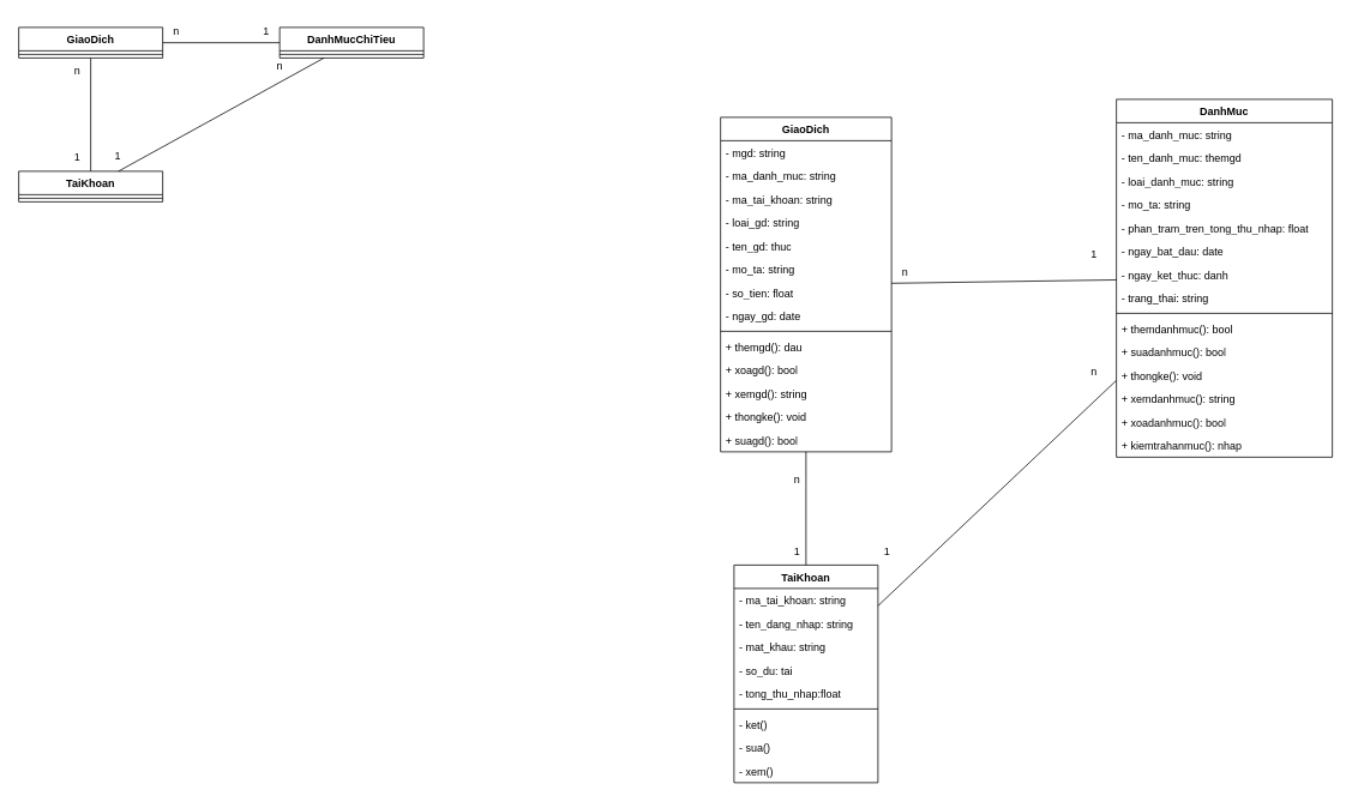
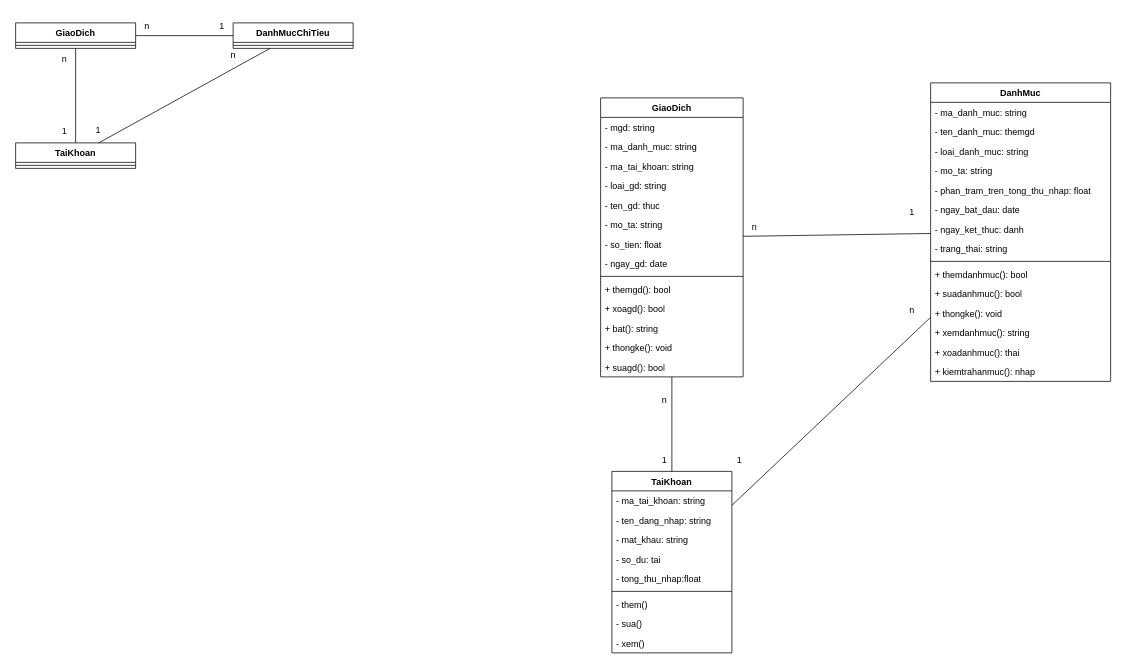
  <mxCell id="0" />
  <mxCell id="1" parent="0" />
  <mxCell id="2" value="GiaoDich" style="swimlane;fontStyle=1;align=center;verticalAlign=top;childLayout=stackLayout;horizontal=1;startSize=26;horizontalStack=0;resizeParent=1;resizeParentMax=0;resizeLast=0;collapsible=1;marginBottom=0;whiteSpace=wrap;html=1;" parent="1" vertex="1"><mxGeometry x="20" y="30" width="160" height="34" as="geometry" /></mxCell>
  <mxCell id="3" value="" style="line;strokeWidth=1;fillColor=none;align=left;verticalAlign=middle;spacingTop=-1;spacingLeft=3;spacingRight=3;rotatable=0;labelPosition=right;points=[];portConstraint=eastwest;strokeColor=inherit;" parent="2" vertex="1"><mxGeometry y="26" width="160" height="8" as="geometry" /></mxCell>
  <mxCell id="4" value="DanhMucChiTieu" style="swimlane;fontStyle=1;align=center;verticalAlign=top;childLayout=stackLayout;horizontal=1;startSize=26;horizontalStack=0;resizeParent=1;resizeParentMax=0;resizeLast=0;collapsible=1;marginBottom=0;whiteSpace=wrap;html=1;" parent="1" vertex="1"><mxGeometry x="310" y="30" width="160" height="34" as="geometry" /></mxCell>
  <mxCell id="5" value="" style="line;strokeWidth=1;fillColor=none;align=left;verticalAlign=middle;spacingTop=-1;spacingLeft=3;spacingRight=3;rotatable=0;labelPosition=right;points=[];portConstraint=eastwest;strokeColor=inherit;" parent="4" vertex="1"><mxGeometry y="26" width="160" height="8" as="geometry" /></mxCell>
  <mxCell id="6" value="TaiKhoan" style="swimlane;fontStyle=1;align=center;verticalAlign=top;childLayout=stackLayout;horizontal=1;startSize=26;horizontalStack=0;resizeParent=1;resizeParentMax=0;resizeLast=0;collapsible=1;marginBottom=0;whiteSpace=wrap;html=1;" parent="1" vertex="1"><mxGeometry x="20" y="190" width="160" height="34" as="geometry" /></mxCell>
  <mxCell id="7" value="" style="line;strokeWidth=1;fillColor=none;align=left;verticalAlign=middle;spacingTop=-1;spacingLeft=3;spacingRight=3;rotatable=0;labelPosition=right;points=[];portConstraint=eastwest;strokeColor=inherit;" parent="6" vertex="1"><mxGeometry y="26" width="160" height="8" as="geometry" /></mxCell>
  <mxCell id="8" value="" style="endArrow=none;html=1;rounded=0;" parent="1" source="6" target="2" edge="1"><mxGeometry width="50" height="50" relative="1" as="geometry"><mxPoint x="300" y="180" as="sourcePoint" /><mxPoint x="350" y="130" as="targetPoint" /></mxGeometry></mxCell>
  <mxCell id="9" value="" style="endArrow=none;html=1;rounded=0;" parent="1" source="6" target="4" edge="1"><mxGeometry width="50" height="50" relative="1" as="geometry"><mxPoint x="110" y="200" as="sourcePoint" /><mxPoint x="110" y="74" as="targetPoint" /></mxGeometry></mxCell>
  <mxCell id="10" value="" style="endArrow=none;html=1;rounded=0;" parent="1" source="2" target="4" edge="1"><mxGeometry width="50" height="50" relative="1" as="geometry"><mxPoint x="141" y="200" as="sourcePoint" /><mxPoint x="369" y="74" as="targetPoint" /></mxGeometry></mxCell>
  <mxCell id="11" value="n" style="text;html=1;align=center;verticalAlign=middle;resizable=0;points=[];autosize=1;strokeColor=none;fillColor=none;" parent="1" vertex="1"><mxGeometry x="70" y="64" width="30" height="30" as="geometry" /></mxCell>
  <mxCell id="12" value="1" style="text;html=1;align=center;verticalAlign=middle;resizable=0;points=[];autosize=1;strokeColor=none;fillColor=none;" parent="1" vertex="1"><mxGeometry x="70" y="160" width="30" height="30" as="geometry" /></mxCell>
  <mxCell id="13" value="n" style="text;html=1;align=center;verticalAlign=middle;resizable=0;points=[];autosize=1;strokeColor=none;fillColor=none;" parent="1" vertex="1"><mxGeometry x="180" y="20" width="30" height="30" as="geometry" /></mxCell>
  <mxCell id="14" value="1" style="text;html=1;align=center;verticalAlign=middle;resizable=0;points=[];autosize=1;strokeColor=none;fillColor=none;" parent="1" vertex="1"><mxGeometry x="280" y="20" width="30" height="30" as="geometry" /></mxCell>
  <mxCell id="15" value="1" style="text;html=1;align=center;verticalAlign=middle;resizable=0;points=[];autosize=1;strokeColor=none;fillColor=none;" parent="1" vertex="1"><mxGeometry x="115" y="158" width="30" height="30" as="geometry" /></mxCell>
  <mxCell id="16" value="n" style="text;html=1;align=center;verticalAlign=middle;resizable=0;points=[];autosize=1;strokeColor=none;fillColor=none;" parent="1" vertex="1"><mxGeometry x="295" y="58" width="30" height="30" as="geometry" /></mxCell>
  <mxCell id="17" value="GiaoDich" style="swimlane;fontStyle=1;align=center;verticalAlign=top;childLayout=stackLayout;horizontal=1;startSize=26;horizontalStack=0;resizeParent=1;resizeParentMax=0;resizeLast=0;collapsible=1;marginBottom=0;whiteSpace=wrap;html=1;" parent="1" vertex="1"><mxGeometry x="800" y="130" width="190" height="372" as="geometry" /></mxCell>
  <mxCell id="18" value="- mgd: string" style="text;strokeColor=none;fillColor=none;align=left;verticalAlign=top;spacingLeft=4;spacingRight=4;overflow=hidden;rotatable=0;points=[[0,0.5],[1,0.5]];portConstraint=eastwest;whiteSpace=wrap;html=1;" parent="17" vertex="1"><mxGeometry y="26" width="190" height="26" as="geometry" /></mxCell>
  <mxCell id="19" value="- ma_danh_muc: string" style="text;strokeColor=none;fillColor=none;align=left;verticalAlign=top;spacingLeft=4;spacingRight=4;overflow=hidden;rotatable=0;points=[[0,0.5],[1,0.5]];portConstraint=eastwest;whiteSpace=wrap;html=1;" parent="17" vertex="1"><mxGeometry y="52" width="190" height="26" as="geometry" /></mxCell>
  <mxCell id="20" value="- ma_tai_khoan: string" style="text;strokeColor=none;fillColor=none;align=left;verticalAlign=top;spacingLeft=4;spacingRight=4;overflow=hidden;rotatable=0;points=[[0,0.5],[1,0.5]];portConstraint=eastwest;whiteSpace=wrap;html=1;" parent="17" vertex="1"><mxGeometry y="78" width="190" height="26" as="geometry" /></mxCell>
  <mxCell id="21" value="- loai_gd: string" style="text;strokeColor=none;fillColor=none;align=left;verticalAlign=top;spacingLeft=4;spacingRight=4;overflow=hidden;rotatable=0;points=[[0,0.5],[1,0.5]];portConstraint=eastwest;whiteSpace=wrap;html=1;" parent="17" vertex="1"><mxGeometry y="104" width="190" height="26" as="geometry" /></mxCell>
  <mxCell id="22" value="- ten_gd: thuc" style="text;strokeColor=none;fillColor=none;align=left;verticalAlign=top;spacingLeft=4;spacingRight=4;overflow=hidden;rotatable=0;points=[[0,0.5],[1,0.5]];portConstraint=eastwest;whiteSpace=wrap;html=1;" parent="17" vertex="1"><mxGeometry y="130" width="190" height="26" as="geometry" /></mxCell>
  <mxCell id="23" value="- mo_ta: string" style="text;strokeColor=none;fillColor=none;align=left;verticalAlign=top;spacingLeft=4;spacingRight=4;overflow=hidden;rotatable=0;points=[[0,0.5],[1,0.5]];portConstraint=eastwest;whiteSpace=wrap;html=1;" parent="17" vertex="1"><mxGeometry y="156" width="190" height="26" as="geometry" /></mxCell>
  <mxCell id="24" value="- so_tien: float" style="text;strokeColor=none;fillColor=none;align=left;verticalAlign=top;spacingLeft=4;spacingRight=4;overflow=hidden;rotatable=0;points=[[0,0.5],[1,0.5]];portConstraint=eastwest;whiteSpace=wrap;html=1;" parent="17" vertex="1"><mxGeometry y="182" width="190" height="26" as="geometry" /></mxCell>
  <mxCell id="25" value="- ngay_gd: date" style="text;strokeColor=none;fillColor=none;align=left;verticalAlign=top;spacingLeft=4;spacingRight=4;overflow=hidden;rotatable=0;points=[[0,0.5],[1,0.5]];portConstraint=eastwest;whiteSpace=wrap;html=1;" parent="17" vertex="1"><mxGeometry y="208" width="190" height="26" as="geometry" /></mxCell>
  <mxCell id="26" value="" style="line;strokeWidth=1;fillColor=none;align=left;verticalAlign=middle;spacingTop=-1;spacingLeft=3;spacingRight=3;rotatable=0;labelPosition=right;points=[];portConstraint=eastwest;strokeColor=inherit;" parent="17" vertex="1"><mxGeometry y="234" width="190" height="8" as="geometry" /></mxCell>
- <mxCell id="27" value="+ themgd(): dau" style="text;strokeColor=none;fillColor=none;align=left;verticalAlign=top;spacingLeft=4;spacingRight=4;overflow=hidden;rotatable=0;points=[[0,0.5],[1,0.5]];portConstraint=eastwest;whiteSpace=wrap;html=1;" parent="17" vertex="1"><mxGeometry y="242" width="190" height="26" as="geometry" /></mxCell>
+ <mxCell id="27" value="+ themgd(): bool" style="text;strokeColor=none;fillColor=none;align=left;verticalAlign=top;spacingLeft=4;spacingRight=4;overflow=hidden;rotatable=0;points=[[0,0.5],[1,0.5]];portConstraint=eastwest;whiteSpace=wrap;html=1;" parent="17" vertex="1"><mxGeometry y="242" width="190" height="26" as="geometry" /></mxCell>
  <mxCell id="28" value="+ xoagd(): bool" style="text;strokeColor=none;fillColor=none;align=left;verticalAlign=top;spacingLeft=4;spacingRight=4;overflow=hidden;rotatable=0;points=[[0,0.5],[1,0.5]];portConstraint=eastwest;whiteSpace=wrap;html=1;" parent="17" vertex="1"><mxGeometry y="268" width="190" height="26" as="geometry" /></mxCell>
- <mxCell id="29" value="+ xemgd(): string" style="text;strokeColor=none;fillColor=none;align=left;verticalAlign=top;spacingLeft=4;spacingRight=4;overflow=hidden;rotatable=0;points=[[0,0.5],[1,0.5]];portConstraint=eastwest;whiteSpace=wrap;html=1;" parent="17" vertex="1"><mxGeometry y="294" width="190" height="26" as="geometry" /></mxCell>
+ <mxCell id="29" value="+ bat(): string" style="text;strokeColor=none;fillColor=none;align=left;verticalAlign=top;spacingLeft=4;spacingRight=4;overflow=hidden;rotatable=0;points=[[0,0.5],[1,0.5]];portConstraint=eastwest;whiteSpace=wrap;html=1;" parent="17" vertex="1"><mxGeometry y="294" width="190" height="26" as="geometry" /></mxCell>
  <mxCell id="30" value="+ thongke(): void" style="text;strokeColor=none;fillColor=none;align=left;verticalAlign=top;spacingLeft=4;spacingRight=4;overflow=hidden;rotatable=0;points=[[0,0.5],[1,0.5]];portConstraint=eastwest;whiteSpace=wrap;html=1;" parent="17" vertex="1"><mxGeometry y="320" width="190" height="26" as="geometry" /></mxCell>
  <mxCell id="31" value="+ suagd(): bool" style="text;strokeColor=none;fillColor=none;align=left;verticalAlign=top;spacingLeft=4;spacingRight=4;overflow=hidden;rotatable=0;points=[[0,0.5],[1,0.5]];portConstraint=eastwest;whiteSpace=wrap;html=1;" parent="17" vertex="1"><mxGeometry y="346" width="190" height="26" as="geometry" /></mxCell>
  <mxCell id="32" value="DanhMuc" style="swimlane;fontStyle=1;align=center;verticalAlign=top;childLayout=stackLayout;horizontal=1;startSize=26;horizontalStack=0;resizeParent=1;resizeParentMax=0;resizeLast=0;collapsible=1;marginBottom=0;whiteSpace=wrap;html=1;" parent="1" vertex="1"><mxGeometry x="1240" y="110" width="240" height="398" as="geometry" /></mxCell>
  <mxCell id="33" value="- ma_danh_muc: string" style="text;strokeColor=none;fillColor=none;align=left;verticalAlign=top;spacingLeft=4;spacingRight=4;overflow=hidden;rotatable=0;points=[[0,0.5],[1,0.5]];portConstraint=eastwest;whiteSpace=wrap;html=1;" parent="32" vertex="1"><mxGeometry y="26" width="240" height="26" as="geometry" /></mxCell>
  <mxCell id="34" value="- ten_danh_muc: themgd" style="text;strokeColor=none;fillColor=none;align=left;verticalAlign=top;spacingLeft=4;spacingRight=4;overflow=hidden;rotatable=0;points=[[0,0.5],[1,0.5]];portConstraint=eastwest;whiteSpace=wrap;html=1;" parent="32" vertex="1"><mxGeometry y="52" width="240" height="26" as="geometry" /></mxCell>
  <mxCell id="35" value="- loai_danh_muc: string" style="text;strokeColor=none;fillColor=none;align=left;verticalAlign=top;spacingLeft=4;spacingRight=4;overflow=hidden;rotatable=0;points=[[0,0.5],[1,0.5]];portConstraint=eastwest;whiteSpace=wrap;html=1;" parent="32" vertex="1"><mxGeometry y="78" width="240" height="26" as="geometry" /></mxCell>
  <mxCell id="36" value="- mo_ta: string" style="text;strokeColor=none;fillColor=none;align=left;verticalAlign=top;spacingLeft=4;spacingRight=4;overflow=hidden;rotatable=0;points=[[0,0.5],[1,0.5]];portConstraint=eastwest;whiteSpace=wrap;html=1;" parent="32" vertex="1"><mxGeometry y="104" width="240" height="26" as="geometry" /></mxCell>
  <mxCell id="37" value="- phan_tram_tren_tong_thu_nhap: float" style="text;strokeColor=none;fillColor=none;align=left;verticalAlign=top;spacingLeft=4;spacingRight=4;overflow=hidden;rotatable=0;points=[[0,0.5],[1,0.5]];portConstraint=eastwest;whiteSpace=wrap;html=1;" parent="32" vertex="1"><mxGeometry y="130" width="240" height="26" as="geometry" /></mxCell>
  <mxCell id="38" value="- ngay_bat_dau: date" style="text;strokeColor=none;fillColor=none;align=left;verticalAlign=top;spacingLeft=4;spacingRight=4;overflow=hidden;rotatable=0;points=[[0,0.5],[1,0.5]];portConstraint=eastwest;whiteSpace=wrap;html=1;" parent="32" vertex="1"><mxGeometry y="156" width="240" height="26" as="geometry" /></mxCell>
  <mxCell id="39" value="- ngay_ket_thuc: danh" style="text;strokeColor=none;fillColor=none;align=left;verticalAlign=top;spacingLeft=4;spacingRight=4;overflow=hidden;rotatable=0;points=[[0,0.5],[1,0.5]];portConstraint=eastwest;whiteSpace=wrap;html=1;" parent="32" vertex="1"><mxGeometry y="182" width="240" height="26" as="geometry" /></mxCell>
  <mxCell id="40" value="- trang_thai: string" style="text;strokeColor=none;fillColor=none;align=left;verticalAlign=top;spacingLeft=4;spacingRight=4;overflow=hidden;rotatable=0;points=[[0,0.5],[1,0.5]];portConstraint=eastwest;whiteSpace=wrap;html=1;" vertex="1" parent="32"><mxGeometry y="208" width="240" height="26" as="geometry" /></mxCell>
  <mxCell id="41" value="" style="line;strokeWidth=1;fillColor=none;align=left;verticalAlign=middle;spacingTop=-1;spacingLeft=3;spacingRight=3;rotatable=0;labelPosition=right;points=[];portConstraint=eastwest;strokeColor=inherit;" parent="32" vertex="1"><mxGeometry y="234" width="240" height="8" as="geometry" /></mxCell>
  <mxCell id="42" value="+ themdanhmuc(): bool" style="text;strokeColor=none;fillColor=none;align=left;verticalAlign=top;spacingLeft=4;spacingRight=4;overflow=hidden;rotatable=0;points=[[0,0.5],[1,0.5]];portConstraint=eastwest;whiteSpace=wrap;html=1;" parent="32" vertex="1"><mxGeometry y="242" width="240" height="26" as="geometry" /></mxCell>
  <mxCell id="43" value="+ suadanhmuc(): bool" style="text;strokeColor=none;fillColor=none;align=left;verticalAlign=top;spacingLeft=4;spacingRight=4;overflow=hidden;rotatable=0;points=[[0,0.5],[1,0.5]];portConstraint=eastwest;whiteSpace=wrap;html=1;" parent="32" vertex="1"><mxGeometry y="268" width="240" height="26" as="geometry" /></mxCell>
  <mxCell id="44" value="+ thongke(): void" style="text;strokeColor=none;fillColor=none;align=left;verticalAlign=top;spacingLeft=4;spacingRight=4;overflow=hidden;rotatable=0;points=[[0,0.5],[1,0.5]];portConstraint=eastwest;whiteSpace=wrap;html=1;" parent="32" vertex="1"><mxGeometry y="294" width="240" height="26" as="geometry" /></mxCell>
  <mxCell id="45" value="+ xemdanhmuc(): string" style="text;strokeColor=none;fillColor=none;align=left;verticalAlign=top;spacingLeft=4;spacingRight=4;overflow=hidden;rotatable=0;points=[[0,0.5],[1,0.5]];portConstraint=eastwest;whiteSpace=wrap;html=1;" parent="32" vertex="1"><mxGeometry y="320" width="240" height="26" as="geometry" /></mxCell>
- <mxCell id="46" value="+ xoadanhmuc(): bool" style="text;strokeColor=none;fillColor=none;align=left;verticalAlign=top;spacingLeft=4;spacingRight=4;overflow=hidden;rotatable=0;points=[[0,0.5],[1,0.5]];portConstraint=eastwest;whiteSpace=wrap;html=1;" parent="32" vertex="1"><mxGeometry y="346" width="240" height="26" as="geometry" /></mxCell>
+ <mxCell id="46" value="+ xoadanhmuc(): thai" style="text;strokeColor=none;fillColor=none;align=left;verticalAlign=top;spacingLeft=4;spacingRight=4;overflow=hidden;rotatable=0;points=[[0,0.5],[1,0.5]];portConstraint=eastwest;whiteSpace=wrap;html=1;" parent="32" vertex="1"><mxGeometry y="346" width="240" height="26" as="geometry" /></mxCell>
  <mxCell id="47" value="+ kiemtrahanmuc(): nhap" style="text;strokeColor=none;fillColor=none;align=left;verticalAlign=top;spacingLeft=4;spacingRight=4;overflow=hidden;rotatable=0;points=[[0,0.5],[1,0.5]];portConstraint=eastwest;whiteSpace=wrap;html=1;" parent="32" vertex="1"><mxGeometry y="372" width="240" height="26" as="geometry" /></mxCell>
  <mxCell id="48" value="TaiKhoan" style="swimlane;fontStyle=1;align=center;verticalAlign=top;childLayout=stackLayout;horizontal=1;startSize=26;horizontalStack=0;resizeParent=1;resizeParentMax=0;resizeLast=0;collapsible=1;marginBottom=0;whiteSpace=wrap;html=1;" parent="1" vertex="1"><mxGeometry x="815" y="628" width="160" height="242" as="geometry" /></mxCell>
  <mxCell id="49" value="- ma_tai_khoan: string" style="text;strokeColor=none;fillColor=none;align=left;verticalAlign=top;spacingLeft=4;spacingRight=4;overflow=hidden;rotatable=0;points=[[0,0.5],[1,0.5]];portConstraint=eastwest;whiteSpace=wrap;html=1;" parent="48" vertex="1"><mxGeometry y="26" width="160" height="26" as="geometry" /></mxCell>
  <mxCell id="50" value="- ten_dang_nhap: string" style="text;strokeColor=none;fillColor=none;align=left;verticalAlign=top;spacingLeft=4;spacingRight=4;overflow=hidden;rotatable=0;points=[[0,0.5],[1,0.5]];portConstraint=eastwest;whiteSpace=wrap;html=1;" parent="48" vertex="1"><mxGeometry y="52" width="160" height="26" as="geometry" /></mxCell>
  <mxCell id="51" value="- mat_khau: string" style="text;strokeColor=none;fillColor=none;align=left;verticalAlign=top;spacingLeft=4;spacingRight=4;overflow=hidden;rotatable=0;points=[[0,0.5],[1,0.5]];portConstraint=eastwest;whiteSpace=wrap;html=1;" parent="48" vertex="1"><mxGeometry y="78" width="160" height="26" as="geometry" /></mxCell>
  <mxCell id="52" value="- so_du: tai" style="text;strokeColor=none;fillColor=none;align=left;verticalAlign=top;spacingLeft=4;spacingRight=4;overflow=hidden;rotatable=0;points=[[0,0.5],[1,0.5]];portConstraint=eastwest;whiteSpace=wrap;html=1;" parent="48" vertex="1"><mxGeometry y="104" width="160" height="26" as="geometry" /></mxCell>
  <mxCell id="53" value="- tong_thu_nhap:float" style="text;strokeColor=none;fillColor=none;align=left;verticalAlign=top;spacingLeft=4;spacingRight=4;overflow=hidden;rotatable=0;points=[[0,0.5],[1,0.5]];portConstraint=eastwest;whiteSpace=wrap;html=1;" vertex="1" parent="48"><mxGeometry y="130" width="160" height="26" as="geometry" /></mxCell>
  <mxCell id="54" value="" style="line;strokeWidth=1;fillColor=none;align=left;verticalAlign=middle;spacingTop=-1;spacingLeft=3;spacingRight=3;rotatable=0;labelPosition=right;points=[];portConstraint=eastwest;strokeColor=inherit;" parent="48" vertex="1"><mxGeometry y="156" width="160" height="8" as="geometry" /></mxCell>
- <mxCell id="55" value="- ket()" style="text;strokeColor=none;fillColor=none;align=left;verticalAlign=top;spacingLeft=4;spacingRight=4;overflow=hidden;rotatable=0;points=[[0,0.5],[1,0.5]];portConstraint=eastwest;whiteSpace=wrap;html=1;" parent="48" vertex="1"><mxGeometry y="164" width="160" height="26" as="geometry" /></mxCell>
+ <mxCell id="55" value="- them()" style="text;strokeColor=none;fillColor=none;align=left;verticalAlign=top;spacingLeft=4;spacingRight=4;overflow=hidden;rotatable=0;points=[[0,0.5],[1,0.5]];portConstraint=eastwest;whiteSpace=wrap;html=1;" parent="48" vertex="1"><mxGeometry y="164" width="160" height="26" as="geometry" /></mxCell>
  <mxCell id="56" value="- sua()" style="text;strokeColor=none;fillColor=none;align=left;verticalAlign=top;spacingLeft=4;spacingRight=4;overflow=hidden;rotatable=0;points=[[0,0.5],[1,0.5]];portConstraint=eastwest;whiteSpace=wrap;html=1;" parent="48" vertex="1"><mxGeometry y="190" width="160" height="26" as="geometry" /></mxCell>
  <mxCell id="57" value="- xem()" style="text;strokeColor=none;fillColor=none;align=left;verticalAlign=top;spacingLeft=4;spacingRight=4;overflow=hidden;rotatable=0;points=[[0,0.5],[1,0.5]];portConstraint=eastwest;whiteSpace=wrap;html=1;" parent="48" vertex="1"><mxGeometry y="216" width="160" height="26" as="geometry" /></mxCell>
  <mxCell id="58" value="" style="endArrow=none;html=1;rounded=0;" parent="1" source="48" target="17" edge="1"><mxGeometry width="50" height="50" relative="1" as="geometry"><mxPoint x="1110" y="518" as="sourcePoint" /><mxPoint x="1160" y="468" as="targetPoint" /></mxGeometry></mxCell>
  <mxCell id="59" value="" style="endArrow=none;html=1;rounded=0;" parent="1" source="48" target="32" edge="1"><mxGeometry width="50" height="50" relative="1" as="geometry"><mxPoint x="920" y="538" as="sourcePoint" /><mxPoint x="920" y="412" as="targetPoint" /></mxGeometry></mxCell>
  <mxCell id="60" value="" style="endArrow=none;html=1;rounded=0;" parent="1" source="17" target="32" edge="1"><mxGeometry width="50" height="50" relative="1" as="geometry"><mxPoint x="951" y="538" as="sourcePoint" /><mxPoint x="1179" y="412" as="targetPoint" /></mxGeometry></mxCell>
  <mxCell id="61" value="n" style="text;html=1;align=center;verticalAlign=middle;resizable=0;points=[];autosize=1;strokeColor=none;fillColor=none;" parent="1" vertex="1"><mxGeometry x="870" y="518" width="30" height="30" as="geometry" /></mxCell>
  <mxCell id="62" value="1" style="text;html=1;align=center;verticalAlign=middle;resizable=0;points=[];autosize=1;strokeColor=none;fillColor=none;" parent="1" vertex="1"><mxGeometry x="870" y="598" width="30" height="30" as="geometry" /></mxCell>
  <mxCell id="63" value="n" style="text;html=1;align=center;verticalAlign=middle;resizable=0;points=[];autosize=1;strokeColor=none;fillColor=none;" parent="1" vertex="1"><mxGeometry x="990" y="288" width="30" height="30" as="geometry" /></mxCell>
  <mxCell id="64" value="1" style="text;html=1;align=center;verticalAlign=middle;resizable=0;points=[];autosize=1;strokeColor=none;fillColor=none;" parent="1" vertex="1"><mxGeometry x="1200" y="268" width="30" height="30" as="geometry" /></mxCell>
  <mxCell id="65" value="1" style="text;html=1;align=center;verticalAlign=middle;resizable=0;points=[];autosize=1;strokeColor=none;fillColor=none;" parent="1" vertex="1"><mxGeometry x="970" y="598" width="30" height="30" as="geometry" /></mxCell>
  <mxCell id="66" value="n" style="text;html=1;align=center;verticalAlign=middle;resizable=0;points=[];autosize=1;strokeColor=none;fillColor=none;" parent="1" vertex="1"><mxGeometry x="1200" y="398" width="30" height="30" as="geometry" /></mxCell>
